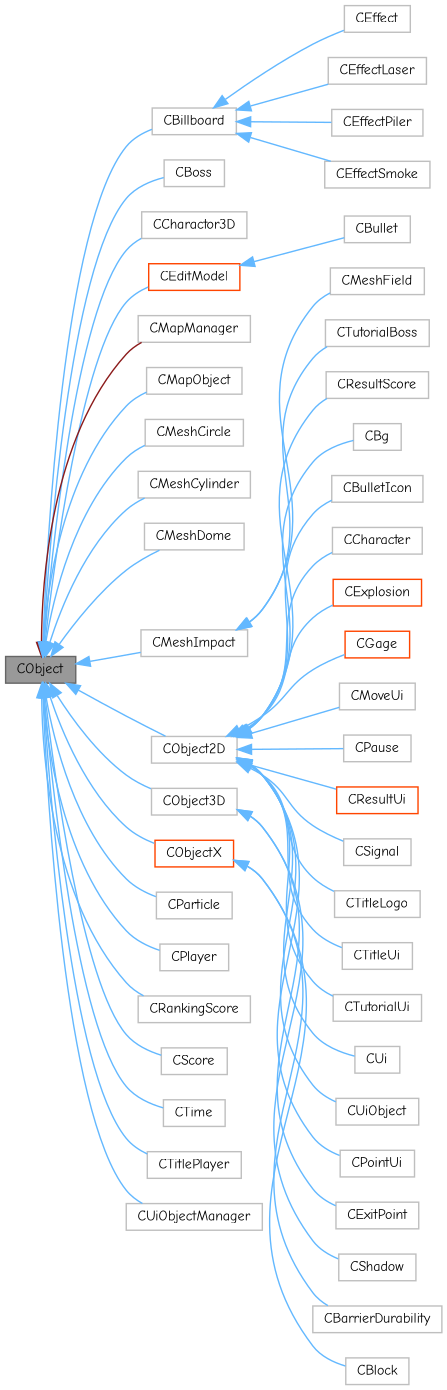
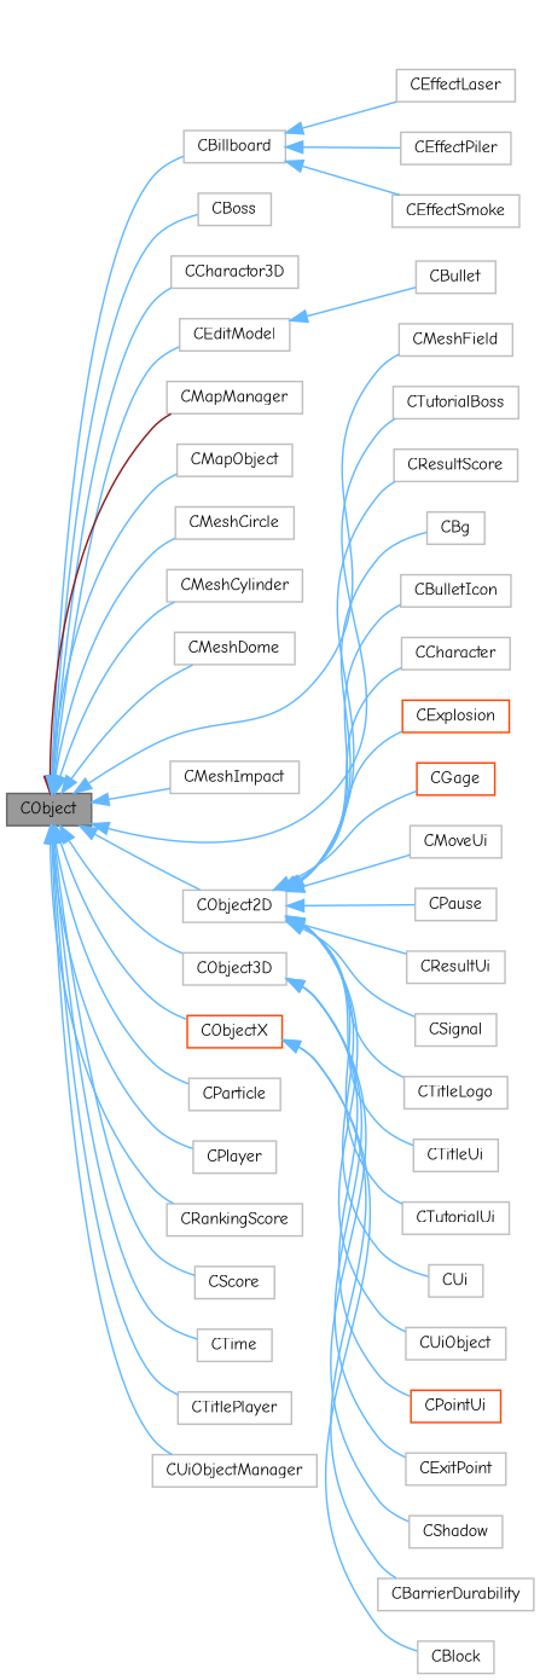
  digraph {
    fontname="Comic Neue"
    rankdir=LR
    node [color=grey75 fillcolor=white fontname="Comic Neue" fontsize=10 shape=box style=filled]
    edge [color=steelblue1 dir=back fontname="Comic Neue" fontsize=10 labelfontname=Helvetica labelfontsize=10 style=solid]
    n1 [color=gray40 fillcolor=grey60 fontcolor=black height=0.2 label=CObject width=0.4]
    n2 [height=0.2 label=CBillboard width=0.4]
    n3 [height=0.2 label=CBoss width=0.4]
    n4 [height=0.2 label=CCharactor3D width=0.4]
-   n5 [color=orangered height=0.2 label=CEditModel width=0.4]
+   n5 [height=0.2 label=CEditModel width=0.4]
    n6 [height=0.2 label=CMapManager width=0.4]
    n7 [height=0.2 label=CMapObject width=0.4]
    n8 [height=0.2 label=CMeshCircle width=0.4]
    n9 [height=0.2 label=CMeshCylinder width=0.4]
    n10 [height=0.2 label=CMeshDome width=0.4]
    n11 [height=0.2 label=CMeshField width=0.4]
    n12 [height=0.2 label=CMeshImpact width=0.4]
    n13 [height=0.2 label=CObject2D width=0.4]
    n14 [height=0.2 label=CObject3D width=0.4]
    n15 [color=orangered height=0.2 label=CObjectX width=0.4]
    n16 [height=0.2 label=CParticle width=0.4]
    n17 [height=0.2 label=CPlayer width=0.4]
    n18 [height=0.2 label=CRankingScore width=0.4]
    n19 [height=0.2 label=CScore width=0.4]
    n20 [height=0.2 label=CTime width=0.4]
    n21 [height=0.2 label=CTitlePlayer width=0.4]
    n22 [height=0.2 label=CTutorialBoss width=0.4]
    n23 [height=0.2 label=CUiObjectManager width=0.4]
-   n24 [height=0.2 label=CEffect width=0.4]
    n25 [height=0.2 label=CEffectLaser width=0.4]
    n26 [height=0.2 label=CEffectPiler width=0.4]
    n27 [height=0.2 label=CEffectSmoke width=0.4]
    n28 [height=0.2 label=CBullet width=0.4]
    n29 [height=0.2 label=CResultScore width=0.4]
    n30 [height=0.2 label=CBg width=0.4]
    n31 [height=0.2 label=CBulletIcon width=0.4]
    n32 [height=0.2 label=CCharacter width=0.4]
    n33 [color=orangered height=0.2 label=CExplosion width=0.4]
    n34 [color=orangered height=0.2 label=CGage width=0.4]
    n35 [height=0.2 label=CMoveUi width=0.4]
    n36 [height=0.2 label=CPause width=0.4]
-   n37 [height=0.2 label=CPointUi width=0.4]
-   n38 [color=orangered height=0.2 label=CResultUi width=0.4]
+   n37 [color=orangered height=0.2 label=CPointUi width=0.4]
+   n38 [height=0.2 label=CResultUi width=0.4]
    n39 [height=0.2 label=CSignal width=0.4]
    n40 [height=0.2 label=CTitleLogo width=0.4]
    n41 [height=0.2 label=CTitleUi width=0.4]
    n42 [height=0.2 label=CTutorialUi width=0.4]
    n43 [height=0.2 label=CUi width=0.4]
    n44 [height=0.2 label=CUiObject width=0.4]
    n45 [height=0.2 label=CExitPoint width=0.4]
    n46 [height=0.2 label=CShadow width=0.4]
    n47 [height=0.2 label=CBarrierDurability width=0.4]
    n48 [height=0.2 label=CBlock width=0.4]
    n1 -> n2
    n1 -> n3
    n1 -> n4
    n1 -> n5
    n1 -> n6 [color=firebrick4]
    n1 -> n7
    n1 -> n8
    n1 -> n9
    n1 -> n10
-   n12 -> n11
+   n1 -> n11
    n1 -> n12
    n1 -> n13
    n1 -> n14
    n1 -> n15
    n1 -> n16
    n1 -> n17
    n1 -> n18
    n1 -> n19
    n1 -> n20
    n1 -> n21
-   n12 -> n22
+   n1 -> n22
    n1 -> n23
-   n2 -> n24
    n2 -> n25
    n2 -> n26
    n2 -> n27
    n5 -> n28
    n13 -> n29
    n13 -> n30
    n13 -> n31
    n13 -> n32
    n13 -> n33
    n13 -> n34
    n13 -> n35
    n13 -> n36
-   n13 -> n37
+   n14 -> n37
    n13 -> n38
    n13 -> n39
    n13 -> n40
    n13 -> n41
    n13 -> n42
    n13 -> n43
    n13 -> n44
    n14 -> n45
    n14 -> n46
    n15 -> n47
    n15 -> n48
  }
